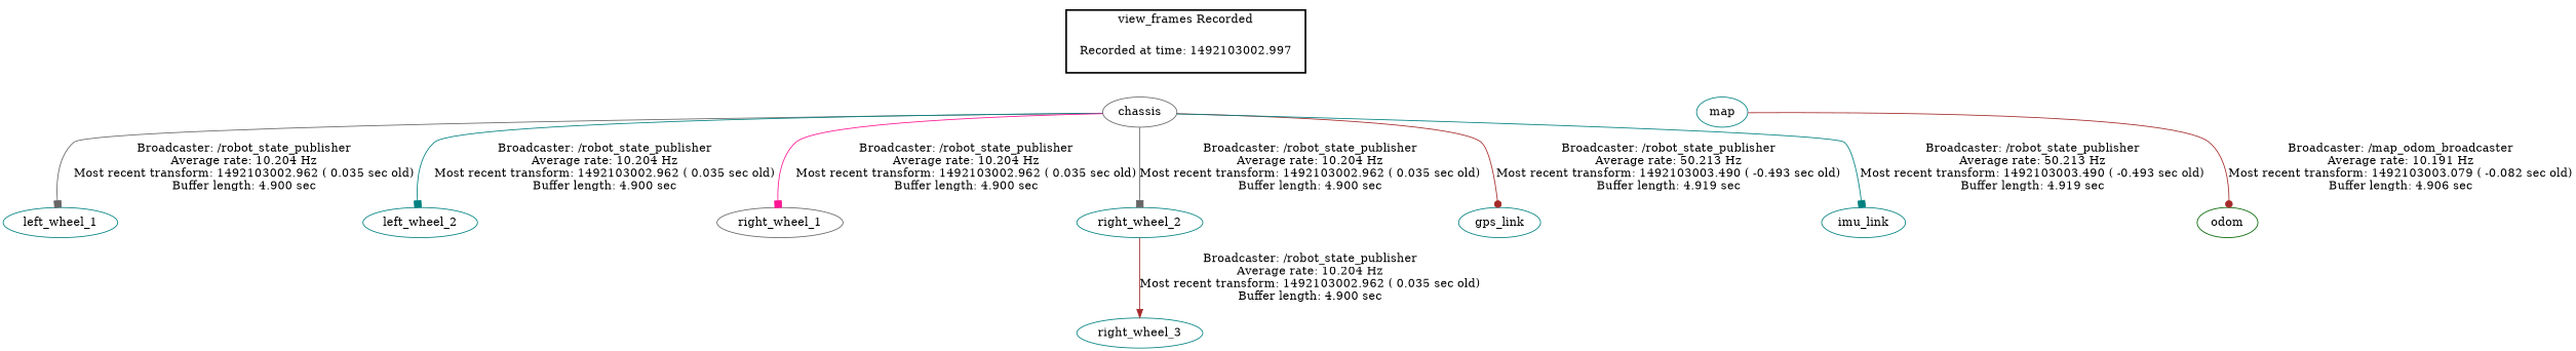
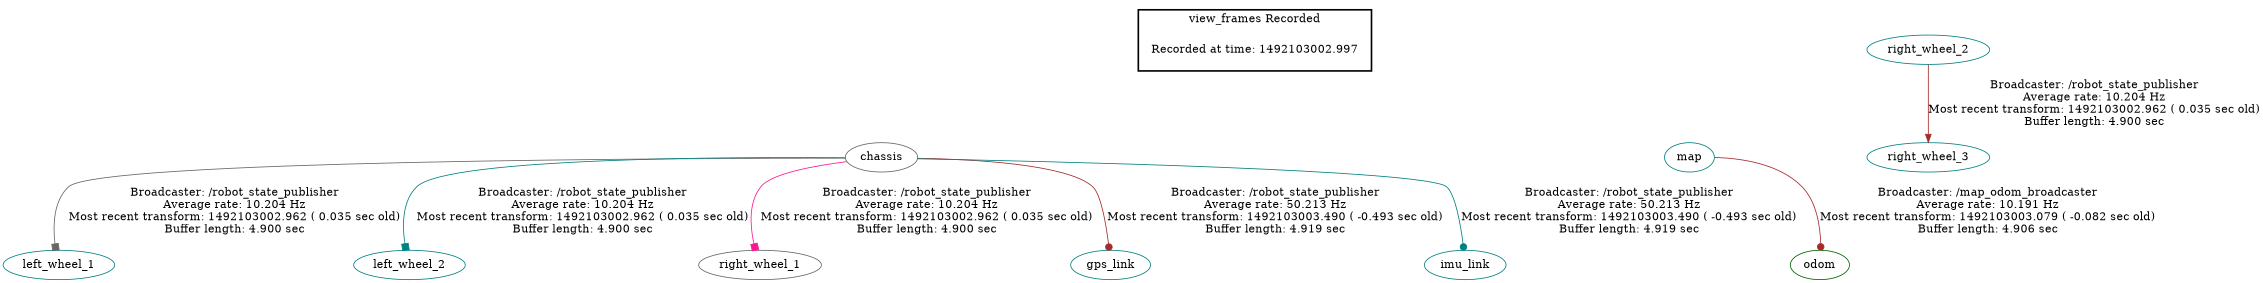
  digraph {
    node [color=teal]
    edge [arrowhead=box color=brown]
    "Recorded at time: 1492103002.997" [color=darkgreen shape=plaintext]
    chassis [color=gray40]
    map
    left_wheel_1
    left_wheel_2
    right_wheel_1 [color=gray40]
    right_wheel_2
    gps_link
    imu_link
    right_wheel_3
    odom [color=darkgreen]
    subgraph cluster_1 {
      color=black
      label="view_frames Recorded"
      style=bold
      "Recorded at time: 1492103002.997"
    }
    "Recorded at time: 1492103002.997" -> chassis [style=invis arrowhead="" color=""]
    "Recorded at time: 1492103002.997" -> map [style=invis arrowhead="" color=""]
    chassis -> left_wheel_1 [color=gray40 label="Broadcaster: /robot_state_publisher\nAverage rate: 10.204 Hz\nMost recent transform: 1492103002.962 ( 0.035 sec old)\nBuffer length: 4.900 sec\n"]
    chassis -> left_wheel_2 [color=teal label="Broadcaster: /robot_state_publisher\nAverage rate: 10.204 Hz\nMost recent transform: 1492103002.962 ( 0.035 sec old)\nBuffer length: 4.900 sec\n"]
    chassis -> right_wheel_1 [color=deeppink label="Broadcaster: /robot_state_publisher\nAverage rate: 10.204 Hz\nMost recent transform: 1492103002.962 ( 0.035 sec old)\nBuffer length: 4.900 sec\n"]
-   chassis -> right_wheel_2 [color=gray40 label="Broadcaster: /robot_state_publisher\nAverage rate: 10.204 Hz\nMost recent transform: 1492103002.962 ( 0.035 sec old)\nBuffer length: 4.900 sec\n"]
    chassis -> gps_link [arrowhead=dot label="Broadcaster: /robot_state_publisher\nAverage rate: 50.213 Hz\nMost recent transform: 1492103003.490 ( -0.493 sec old)\nBuffer length: 4.919 sec\n"]
-   chassis -> imu_link [color=teal label="Broadcaster: /robot_state_publisher\nAverage rate: 50.213 Hz\nMost recent transform: 1492103003.490 ( -0.493 sec old)\nBuffer length: 4.919 sec\n"]
+   chassis -> imu_link [arrowhead=dot color=teal label="Broadcaster: /robot_state_publisher\nAverage rate: 50.213 Hz\nMost recent transform: 1492103003.490 ( -0.493 sec old)\nBuffer length: 4.919 sec\n"]
    map -> odom [arrowhead=dot label="Broadcaster: /map_odom_broadcaster\nAverage rate: 10.191 Hz\nMost recent transform: 1492103003.079 ( -0.082 sec old)\nBuffer length: 4.906 sec\n"]
    right_wheel_2 -> right_wheel_3 [arrowhead=normal label="Broadcaster: /robot_state_publisher\nAverage rate: 10.204 Hz\nMost recent transform: 1492103002.962 ( 0.035 sec old)\nBuffer length: 4.900 sec\n"]
  }
